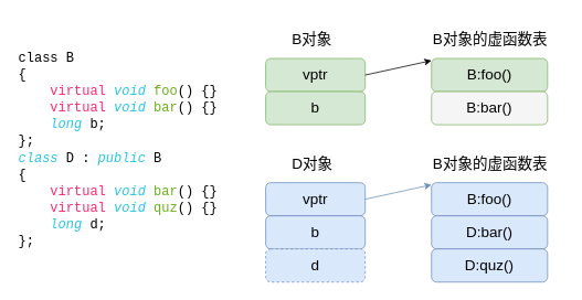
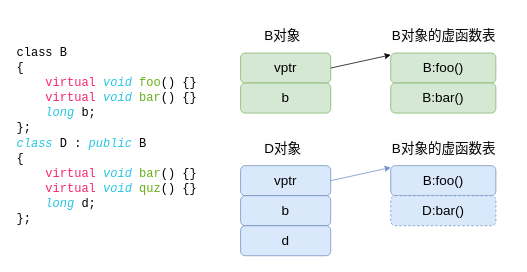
  <mxCell id="0" />
  <mxCell id="1" parent="0" />
  <mxCell id="2" value="&lt;font style=&quot;font-size: 18px;&quot;&gt;vptr&lt;/font&gt;" style="rounded=1;whiteSpace=wrap;html=1;fillColor=#d5e8d4;strokeColor=#82b366;" vertex="1" parent="1"><mxGeometry x="320" y="70" width="120" height="40" as="geometry" /></mxCell>
  <mxCell id="3" value="&lt;font style=&quot;font-size: 18px;&quot;&gt;b&lt;/font&gt;" style="rounded=1;whiteSpace=wrap;html=1;fillColor=#d5e8d4;strokeColor=#82b366;" vertex="1" parent="1"><mxGeometry x="320" y="110" width="120" height="40" as="geometry" /></mxCell>
  <mxCell id="4" value="&lt;font style=&quot;font-size: 18px;&quot;&gt;B:foo()&lt;/font&gt;" style="rounded=1;whiteSpace=wrap;html=1;fillColor=#d5e8d4;strokeColor=#82b366;" vertex="1" parent="1"><mxGeometry x="520" y="70" width="140" height="40" as="geometry" /></mxCell>
- <mxCell id="5" value="&lt;font style=&quot;font-size: 18px;&quot;&gt;B:bar()&lt;/font&gt;" style="rounded=1;whiteSpace=wrap;html=1;fillColor=#f5f5f5;strokeColor=#82b366;" vertex="1" parent="1"><mxGeometry x="520" y="110" width="140" height="40" as="geometry" /></mxCell>
+ <mxCell id="5" value="&lt;font style=&quot;font-size: 18px;&quot;&gt;B:bar()&lt;/font&gt;" style="rounded=1;whiteSpace=wrap;html=1;fillColor=#d5e8d4;strokeColor=#82b366;" vertex="1" parent="1"><mxGeometry x="520" y="110" width="140" height="40" as="geometry" /></mxCell>
  <mxCell id="6" value="" style="endArrow=classic;html=1;rounded=0;fontSize=18;exitX=1;exitY=0.5;exitDx=0;exitDy=0;" edge="1" parent="1" source="2" target="8"><mxGeometry width="50" height="50" relative="1" as="geometry"><mxPoint x="550" y="270" as="sourcePoint" /><mxPoint x="600" y="220" as="targetPoint" /></mxGeometry></mxCell>
  <mxCell id="7" value="&lt;span style=&quot;color: rgb(0, 0, 0); font-family: Helvetica; font-size: 18px; font-style: normal; font-variant-ligatures: normal; font-variant-caps: normal; font-weight: 400; letter-spacing: normal; orphans: 2; text-align: center; text-indent: 0px; text-transform: none; widows: 2; word-spacing: 0px; -webkit-text-stroke-width: 0px; background-color: rgb(251, 251, 251); text-decoration-thickness: initial; text-decoration-style: initial; text-decoration-color: initial; float: none; display: inline !important;&quot;&gt;B对象&lt;/span&gt;" style="text;whiteSpace=wrap;html=1;fontSize=18;" vertex="1" parent="1"><mxGeometry x="350" y="30" width="80" height="50" as="geometry" /></mxCell>
  <mxCell id="8" value="&lt;span style=&quot;color: rgb(0, 0, 0); font-family: Helvetica; font-size: 18px; font-style: normal; font-variant-ligatures: normal; font-variant-caps: normal; font-weight: 400; letter-spacing: normal; orphans: 2; text-align: center; text-indent: 0px; text-transform: none; widows: 2; word-spacing: 0px; -webkit-text-stroke-width: 0px; background-color: rgb(251, 251, 251); text-decoration-thickness: initial; text-decoration-style: initial; text-decoration-color: initial; float: none; display: inline !important;&quot;&gt;B对象的虚函数表&lt;/span&gt;" style="text;whiteSpace=wrap;html=1;fontSize=18;" vertex="1" parent="1"><mxGeometry x="520" y="30" width="160" height="50" as="geometry" /></mxCell>
  <mxCell id="9" value="&lt;font style=&quot;font-size: 18px;&quot;&gt;vptr&lt;/font&gt;" style="rounded=1;whiteSpace=wrap;html=1;fillColor=#dae8fc;strokeColor=#6c8ebf;" vertex="1" parent="1"><mxGeometry x="320" y="220" width="120" height="40" as="geometry" /></mxCell>
  <mxCell id="10" value="&lt;font style=&quot;font-size: 18px;&quot;&gt;b&lt;/font&gt;" style="rounded=1;whiteSpace=wrap;html=1;fillColor=#dae8fc;strokeColor=#6c8ebf;" vertex="1" parent="1"><mxGeometry x="320" y="260" width="120" height="40" as="geometry" /></mxCell>
  <mxCell id="11" value="&lt;font style=&quot;font-size: 18px;&quot;&gt;B:foo()&lt;/font&gt;" style="rounded=1;whiteSpace=wrap;html=1;fillColor=#dae8fc;strokeColor=#6c8ebf;" vertex="1" parent="1"><mxGeometry x="520" y="220" width="140" height="40" as="geometry" /></mxCell>
- <mxCell id="12" value="&lt;font style=&quot;font-size: 18px;&quot;&gt;D:bar()&lt;/font&gt;" style="rounded=1;whiteSpace=wrap;html=1;fillColor=#dae8fc;strokeColor=#6c8ebf;" vertex="1" parent="1"><mxGeometry x="520" y="260" width="140" height="40" as="geometry" /></mxCell>
+ <mxCell id="12" value="&lt;font style=&quot;font-size: 18px;&quot;&gt;D:bar()&lt;/font&gt;" style="rounded=1;whiteSpace=wrap;html=1;fillColor=#dae8fc;strokeColor=#6c8ebf;dashed=1;" vertex="1" parent="1"><mxGeometry x="520" y="260" width="140" height="40" as="geometry" /></mxCell>
  <mxCell id="13" value="" style="endArrow=classic;html=1;rounded=0;fontSize=18;exitX=1;exitY=0.5;exitDx=0;exitDy=0;fillColor=#dae8fc;strokeColor=#6c8ebf;" edge="1" parent="1" source="9" target="15"><mxGeometry width="50" height="50" relative="1" as="geometry"><mxPoint x="550" y="420" as="sourcePoint" /><mxPoint x="600" y="370" as="targetPoint" /></mxGeometry></mxCell>
  <mxCell id="14" value="&lt;span style=&quot;color: rgb(0, 0, 0); font-family: Helvetica; font-size: 18px; font-style: normal; font-variant-ligatures: normal; font-variant-caps: normal; font-weight: 400; letter-spacing: normal; orphans: 2; text-align: center; text-indent: 0px; text-transform: none; widows: 2; word-spacing: 0px; -webkit-text-stroke-width: 0px; background-color: rgb(251, 251, 251); text-decoration-thickness: initial; text-decoration-style: initial; text-decoration-color: initial; float: none; display: inline !important;&quot;&gt;D对象&lt;/span&gt;" style="text;whiteSpace=wrap;html=1;fontSize=18;" vertex="1" parent="1"><mxGeometry x="350" y="180" width="80" height="50" as="geometry" /></mxCell>
  <mxCell id="15" value="&lt;span style=&quot;color: rgb(0, 0, 0); font-family: Helvetica; font-size: 18px; font-style: normal; font-variant-ligatures: normal; font-variant-caps: normal; font-weight: 400; letter-spacing: normal; orphans: 2; text-align: center; text-indent: 0px; text-transform: none; widows: 2; word-spacing: 0px; -webkit-text-stroke-width: 0px; background-color: rgb(251, 251, 251); text-decoration-thickness: initial; text-decoration-style: initial; text-decoration-color: initial; float: none; display: inline !important;&quot;&gt;B对象的虚函数表&lt;/span&gt;" style="text;whiteSpace=wrap;html=1;fontSize=18;" vertex="1" parent="1"><mxGeometry x="520" y="180" width="160" height="50" as="geometry" /></mxCell>
- <mxCell id="16" value="&lt;font style=&quot;font-size: 18px;&quot;&gt;d&lt;/font&gt;" style="rounded=1;whiteSpace=wrap;html=1;fillColor=#dae8fc;strokeColor=#6c8ebf;dashed=1;" vertex="1" parent="1"><mxGeometry x="320" y="300" width="120" height="40" as="geometry" /></mxCell>
- <mxCell id="17" value="&lt;font style=&quot;font-size: 18px;&quot;&gt;D:quz()&lt;/font&gt;" style="rounded=1;whiteSpace=wrap;html=1;fillColor=#dae8fc;strokeColor=#6c8ebf;" vertex="1" parent="1"><mxGeometry x="520" y="300" width="140" height="40" as="geometry" /></mxCell>
+ <mxCell id="16" value="&lt;font style=&quot;font-size: 18px;&quot;&gt;d&lt;/font&gt;" style="rounded=1;whiteSpace=wrap;html=1;fillColor=#dae8fc;strokeColor=#6c8ebf;" vertex="1" parent="1"><mxGeometry x="320" y="300" width="120" height="40" as="geometry" /></mxCell>
  <mxCell id="18" value="&lt;div style=&quot;background-color: rgb(255, 255, 255); font-family: Consolas, &amp;quot;Courier New&amp;quot;, monospace; line-height: 19px;&quot;&gt;&lt;div style=&quot;&quot;&gt;&lt;font style=&quot;font-size: 16px;&quot;&gt;class B&lt;/font&gt;&lt;/div&gt;&lt;div style=&quot;&quot;&gt;&lt;font size=&quot;3&quot;&gt;{&lt;/font&gt;&lt;/div&gt;&lt;div style=&quot;&quot;&gt;&lt;font size=&quot;3&quot;&gt;&amp;nbsp; &amp;nbsp; &lt;span style=&quot;color: #f92672;&quot;&gt;virtual&lt;/span&gt; &lt;span style=&quot;color: #28c6e4;font-style: italic;&quot;&gt;void&lt;/span&gt; &lt;span style=&quot;color: #6aaf19;&quot;&gt;foo&lt;/span&gt;() {}&lt;/font&gt;&lt;/div&gt;&lt;div style=&quot;&quot;&gt;&lt;font size=&quot;3&quot;&gt;&amp;nbsp; &amp;nbsp; &lt;span style=&quot;color: #f92672;&quot;&gt;virtual&lt;/span&gt; &lt;span style=&quot;color: #28c6e4;font-style: italic;&quot;&gt;void&lt;/span&gt; &lt;span style=&quot;color: #6aaf19;&quot;&gt;bar&lt;/span&gt;() {}&lt;/font&gt;&lt;/div&gt;&lt;div style=&quot;&quot;&gt;&lt;font size=&quot;3&quot;&gt;&amp;nbsp; &amp;nbsp; &lt;span style=&quot;color: #28c6e4;font-style: italic;&quot;&gt;long&lt;/span&gt; b;&lt;/font&gt;&lt;/div&gt;&lt;div style=&quot;&quot;&gt;&lt;font size=&quot;3&quot;&gt;};&lt;/font&gt;&lt;/div&gt;&lt;div style=&quot;&quot;&gt;&lt;font size=&quot;3&quot;&gt;&lt;span style=&quot;color: #28c6e4;font-style: italic;&quot;&gt;class&lt;/span&gt; D : &lt;span style=&quot;color: #28c6e4;font-style: italic;&quot;&gt;public&lt;/span&gt; B&lt;/font&gt;&lt;/div&gt;&lt;div style=&quot;&quot;&gt;&lt;font size=&quot;3&quot;&gt;{&lt;/font&gt;&lt;/div&gt;&lt;div style=&quot;&quot;&gt;&lt;font size=&quot;3&quot;&gt;&amp;nbsp; &amp;nbsp; &lt;span style=&quot;color: #f92672;&quot;&gt;virtual&lt;/span&gt; &lt;span style=&quot;color: #28c6e4;font-style: italic;&quot;&gt;void&lt;/span&gt; &lt;span style=&quot;color: #6aaf19;&quot;&gt;bar&lt;/span&gt;() {}&lt;/font&gt;&lt;/div&gt;&lt;div style=&quot;&quot;&gt;&lt;font size=&quot;3&quot;&gt;&amp;nbsp; &amp;nbsp; &lt;span style=&quot;color: #f92672;&quot;&gt;virtual&lt;/span&gt; &lt;span style=&quot;color: #28c6e4;font-style: italic;&quot;&gt;void&lt;/span&gt; &lt;span style=&quot;color: #6aaf19;&quot;&gt;quz&lt;/span&gt;() {}&lt;/font&gt;&lt;/div&gt;&lt;div style=&quot;&quot;&gt;&lt;font size=&quot;3&quot;&gt;&amp;nbsp; &amp;nbsp; &lt;span style=&quot;color: #28c6e4;font-style: italic;&quot;&gt;long&lt;/span&gt; d;&lt;/font&gt;&lt;/div&gt;&lt;div style=&quot;&quot;&gt;&lt;font size=&quot;3&quot;&gt;};&lt;/font&gt;&lt;/div&gt;&lt;/div&gt;" style="text;strokeColor=none;align=left;fillColor=none;html=1;verticalAlign=middle;whiteSpace=wrap;rounded=0;fontSize=18;" vertex="1" parent="1"><mxGeometry x="20" y="20" width="270" height="320" as="geometry" /></mxCell>
